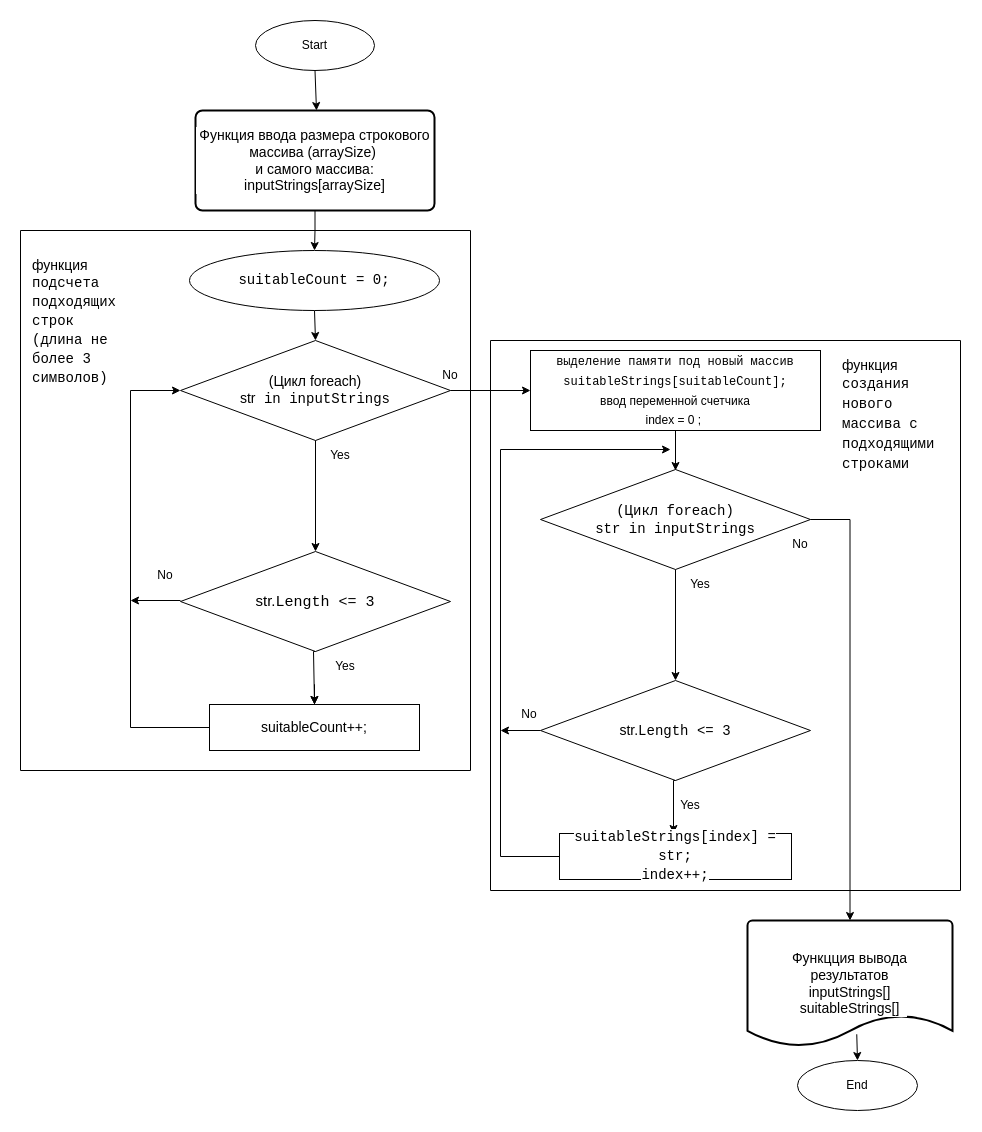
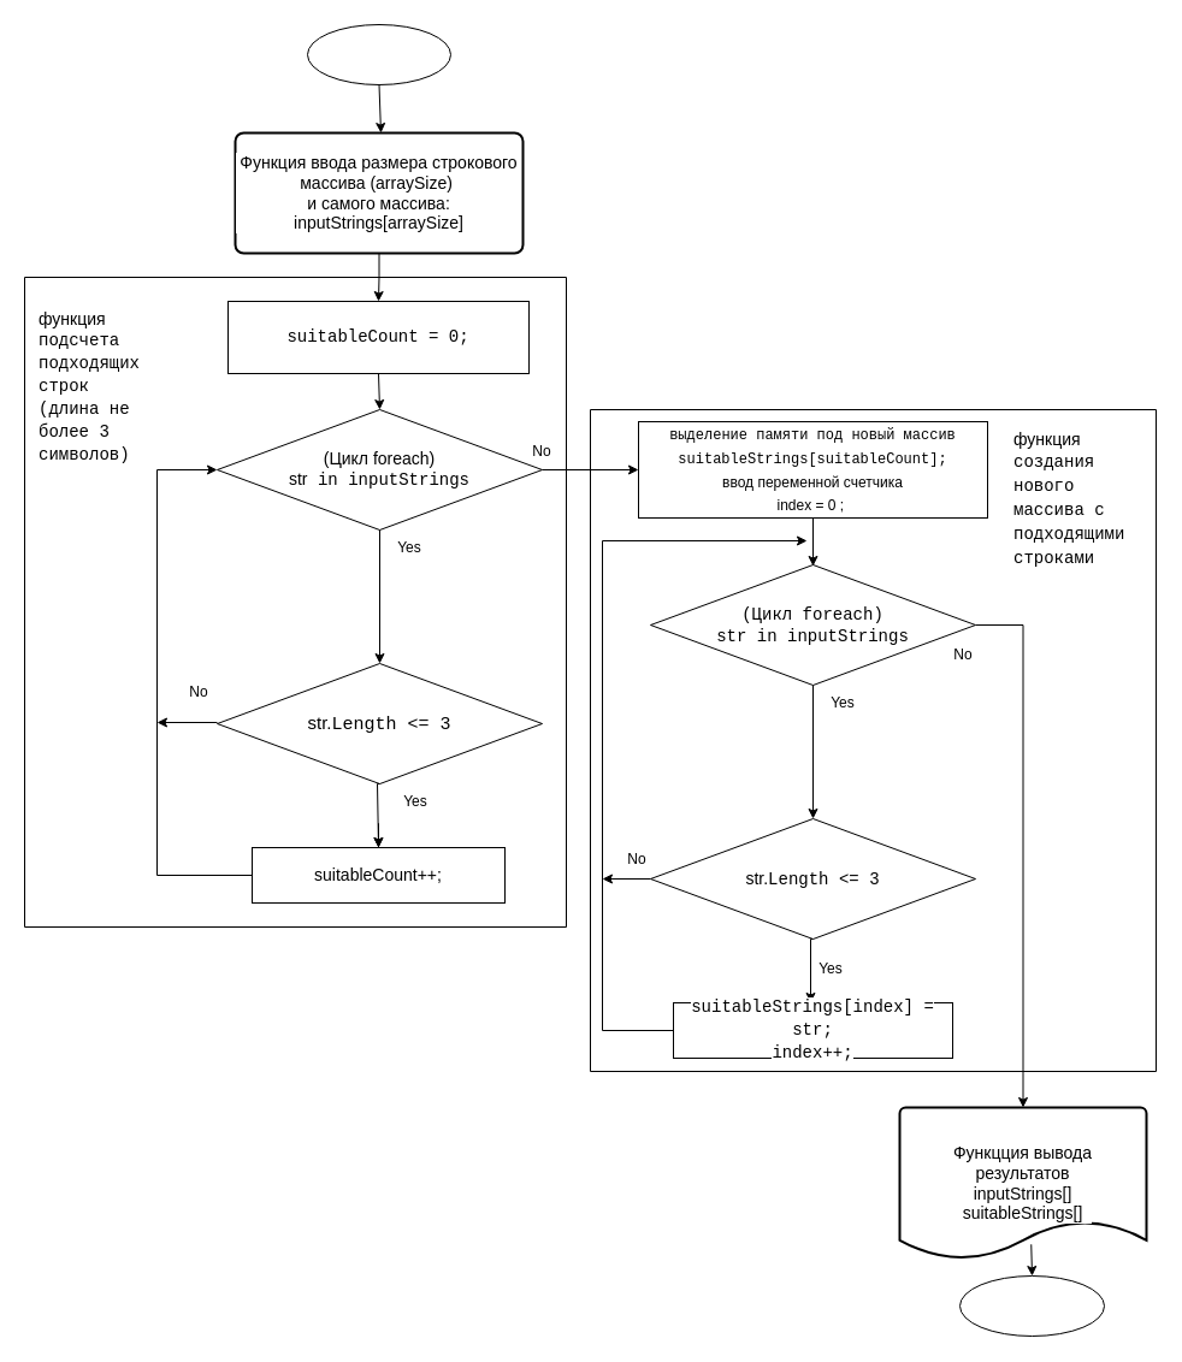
  <mxCell id="0" />
  <mxCell id="1" parent="0" />
  <mxCell id="2" value="" style="verticalLabelPosition=bottom;verticalAlign=top;html=1;shape=mxgraph.basic.rect;fillColor2=none;strokeWidth=1;size=20;indent=5;labelBackgroundColor=#FFFFFF;fontSize=14;fontColor=#000000;" parent="1" vertex="1"><mxGeometry x="490" y="340" width="470" height="550" as="geometry" /></mxCell>
  <mxCell id="3" value="" style="verticalLabelPosition=bottom;verticalAlign=top;html=1;shape=mxgraph.basic.rect;fillColor2=none;strokeWidth=1;size=20;indent=5;labelBackgroundColor=#FFFFFF;fontSize=14;fontColor=#000000;" parent="1" vertex="1"><mxGeometry x="20" y="230" width="450" height="540" as="geometry" /></mxCell>
  <mxCell id="4" value="&lt;span style=&quot;background-color: rgb(255, 255, 255);&quot;&gt;функция&lt;br&gt;&lt;/span&gt;&lt;div style=&quot;font-family: Consolas, &amp;quot;Courier New&amp;quot;, monospace; line-height: 19px;&quot;&gt;&lt;span style=&quot;background-color: rgb(255, 255, 255);&quot;&gt;подсчета подходящих строк (длина не более 3 символов)&lt;/span&gt;&lt;/div&gt;" style="text;whiteSpace=wrap;html=1;fontSize=14;fontColor=#000000;" parent="1" vertex="1"><mxGeometry x="30" y="250" width="77" height="40" as="geometry" /></mxCell>
  <mxCell id="5" style="edgeStyle=none;html=1;exitX=0.5;exitY=1;exitDx=0;exitDy=0;" parent="1" source="6" edge="1"><mxGeometry relative="1" as="geometry"><mxPoint x="316" y="110" as="targetPoint" /></mxGeometry></mxCell>
  <mxCell id="6" value="" style="ellipse;whiteSpace=wrap;html=1;" parent="1" vertex="1"><mxGeometry x="255" y="20" width="119" height="50" as="geometry" /></mxCell>
- <mxCell id="7" value="Start" style="text;html=1;strokeColor=none;fillColor=none;align=center;verticalAlign=middle;whiteSpace=wrap;rounded=0;" parent="1" vertex="1"><mxGeometry x="285" y="30" width="59" height="30" as="geometry" /></mxCell>
  <mxCell id="8" style="edgeStyle=none;html=1;exitX=1;exitY=0.5;exitDx=0;exitDy=0;entryX=0;entryY=0.5;entryDx=0;entryDy=0;" parent="1" source="9" target="42" edge="1"><mxGeometry relative="1" as="geometry"><mxPoint x="540" y="390" as="targetPoint" /></mxGeometry></mxCell>
  <mxCell id="9" value="&lt;font style=&quot;font-size: 14px;&quot;&gt;&lt;div style=&quot;&quot;&gt;(Цикл foreach)&lt;/div&gt;&lt;div style=&quot;&quot;&gt;&lt;/div&gt;&lt;span style=&quot;&quot;&gt;str&lt;/span&gt;&lt;span style=&quot;border-color: var(--border-color); font-family: Consolas, &amp;quot;Courier New&amp;quot;, monospace;&quot;&gt;&amp;nbsp;&lt;/span&gt;&lt;span style=&quot;border-color: var(--border-color); font-family: Consolas, &amp;quot;Courier New&amp;quot;, monospace;&quot;&gt;in&lt;/span&gt;&lt;span style=&quot;border-color: var(--border-color); font-family: Consolas, &amp;quot;Courier New&amp;quot;, monospace;&quot;&gt;&amp;nbsp;&lt;/span&gt;&lt;span style=&quot;border-color: var(--border-color); font-family: Consolas, &amp;quot;Courier New&amp;quot;, monospace;&quot;&gt;inputStrings&lt;/span&gt;&lt;/font&gt;" style="rhombus;whiteSpace=wrap;html=1;" parent="1" vertex="1"><mxGeometry x="180" y="340" width="270" height="100" as="geometry" /></mxCell>
  <mxCell id="10" style="edgeStyle=none;html=1;exitX=0.5;exitY=1;exitDx=0;exitDy=0;entryX=0.5;entryY=0;entryDx=0;entryDy=0;" parent="1" source="11" target="9" edge="1"><mxGeometry relative="1" as="geometry" /></mxCell>
- <mxCell id="11" value="&lt;div style=&quot;font-family: Consolas, &amp;quot;Courier New&amp;quot;, monospace; font-size: 14px; line-height: 19px;&quot;&gt;&lt;span style=&quot;background-color: rgb(255, 255, 255);&quot;&gt;suitableCount = 0;&lt;/span&gt;&lt;/div&gt;" style="ellipse;whiteSpace=wrap;html=1;" parent="1" vertex="1"><mxGeometry x="189" y="250" width="250" height="60" as="geometry" /></mxCell>
+ <mxCell id="11" value="&lt;div style=&quot;font-family: Consolas, &amp;quot;Courier New&amp;quot;, monospace; font-size: 14px; line-height: 19px;&quot;&gt;&lt;span style=&quot;background-color: rgb(255, 255, 255);&quot;&gt;suitableCount = 0;&lt;/span&gt;&lt;/div&gt;" style="rounded=0;whiteSpace=wrap;html=1;" parent="1" vertex="1"><mxGeometry x="189" y="250" width="250" height="60" as="geometry" /></mxCell>
  <mxCell id="12" value="" style="ellipse;whiteSpace=wrap;html=1;" parent="1" vertex="1"><mxGeometry x="797" y="1060" width="120" height="50" as="geometry" /></mxCell>
- <mxCell id="13" value="End" style="text;html=1;strokeColor=none;fillColor=none;align=center;verticalAlign=middle;whiteSpace=wrap;rounded=0;" parent="1" vertex="1"><mxGeometry x="827" y="1070" width="60" height="30" as="geometry" /></mxCell>
  <mxCell id="14" value="" style="endArrow=classic;html=1;entryX=0.5;entryY=0;entryDx=0;entryDy=0;exitX=0.533;exitY=0.903;exitDx=0;exitDy=0;exitPerimeter=0;" parent="1" source="40" target="12" edge="1"><mxGeometry width="50" height="50" relative="1" as="geometry"><mxPoint x="857" y="1020" as="sourcePoint" /><mxPoint x="567" y="920" as="targetPoint" /></mxGeometry></mxCell>
  <mxCell id="15" value="Yes" style="text;html=1;strokeColor=none;fillColor=none;align=center;verticalAlign=middle;whiteSpace=wrap;rounded=0;" parent="1" vertex="1"><mxGeometry x="310" y="440" width="60" height="30" as="geometry" /></mxCell>
  <mxCell id="16" style="edgeStyle=none;html=1;" parent="1" edge="1"><mxGeometry relative="1" as="geometry"><mxPoint x="180" y="600" as="sourcePoint" /><mxPoint x="130" y="600" as="targetPoint" /></mxGeometry></mxCell>
  <mxCell id="17" value="&lt;font style=&quot;font-size: 15px;&quot;&gt;str.&lt;span style=&quot;border-color: var(--border-color); font-family: Consolas, &amp;quot;Courier New&amp;quot;, monospace;&quot;&gt;Length&lt;/span&gt;&lt;span style=&quot;border-color: var(--border-color); font-family: Consolas, &amp;quot;Courier New&amp;quot;, monospace;&quot;&gt;&amp;nbsp;&amp;lt;=&amp;nbsp;&lt;/span&gt;&lt;span style=&quot;border-color: var(--border-color); font-family: Consolas, &amp;quot;Courier New&amp;quot;, monospace;&quot;&gt;3&lt;/span&gt;&lt;/font&gt;" style="rhombus;whiteSpace=wrap;html=1;" parent="1" vertex="1"><mxGeometry x="180" y="551" width="270" height="100" as="geometry" /></mxCell>
  <mxCell id="18" style="edgeStyle=none;html=1;exitX=0.5;exitY=1;exitDx=0;exitDy=0;entryX=0.5;entryY=0;entryDx=0;entryDy=0;" parent="1" source="9" target="17" edge="1"><mxGeometry relative="1" as="geometry"><mxPoint x="315" y="439" as="sourcePoint" /></mxGeometry></mxCell>
  <mxCell id="19" value="" style="edgeStyle=orthogonalEdgeStyle;rounded=0;orthogonalLoop=1;jettySize=auto;html=1;fontSize=14;fontColor=#000000;exitX=0.5;exitY=1;exitDx=0;exitDy=0;entryX=0.5;entryY=0;entryDx=0;entryDy=0;" parent="1" source="17" target="23" edge="1"><mxGeometry relative="1" as="geometry"><mxPoint x="313" y="684" as="targetPoint" /><Array as="points"><mxPoint x="313" y="651" /><mxPoint x="313" y="704" /></Array></mxGeometry></mxCell>
  <mxCell id="20" value="Yes" style="text;html=1;strokeColor=none;fillColor=none;align=center;verticalAlign=middle;whiteSpace=wrap;rounded=0;" parent="1" vertex="1"><mxGeometry x="315" y="651" width="60" height="30" as="geometry" /></mxCell>
  <mxCell id="21" style="edgeStyle=orthogonalEdgeStyle;rounded=0;orthogonalLoop=1;jettySize=auto;html=1;fontSize=14;fontColor=#000000;" parent="1" source="23" edge="1"><mxGeometry relative="1" as="geometry"><mxPoint x="314" y="704" as="targetPoint" /></mxGeometry></mxCell>
  <mxCell id="22" style="edgeStyle=orthogonalEdgeStyle;rounded=0;orthogonalLoop=1;jettySize=auto;html=1;exitX=0;exitY=0.5;exitDx=0;exitDy=0;entryX=0;entryY=0.5;entryDx=0;entryDy=0;fontSize=14;fontColor=#000000;" parent="1" source="23" target="9" edge="1"><mxGeometry relative="1" as="geometry"><Array as="points"><mxPoint x="130" y="727" /><mxPoint x="130" y="390" /></Array></mxGeometry></mxCell>
  <mxCell id="23" value="&lt;font style=&quot;font-size: 14px;&quot;&gt;suitableCount++;&lt;/font&gt;" style="rounded=0;whiteSpace=wrap;html=1;" parent="1" vertex="1"><mxGeometry x="209" y="704" width="210" height="46" as="geometry" /></mxCell>
  <mxCell id="24" value="No" style="text;html=1;strokeColor=none;fillColor=none;align=center;verticalAlign=middle;whiteSpace=wrap;rounded=0;" parent="1" vertex="1"><mxGeometry x="420" y="360" width="60" height="30" as="geometry" /></mxCell>
  <mxCell id="25" value="No" style="text;html=1;strokeColor=none;fillColor=none;align=center;verticalAlign=middle;whiteSpace=wrap;rounded=0;" parent="1" vertex="1"><mxGeometry x="135" y="560" width="60" height="30" as="geometry" /></mxCell>
  <mxCell id="26" value="" style="edgeStyle=orthogonalEdgeStyle;rounded=0;orthogonalLoop=1;jettySize=auto;html=1;exitX=0.5;exitY=1;exitDx=0;exitDy=0;entryX=0.5;entryY=0;entryDx=0;entryDy=0;" parent="1" source="27" edge="1" target="11"><mxGeometry relative="1" as="geometry"><mxPoint x="314" y="160" as="sourcePoint" /><mxPoint x="314" y="250" as="targetPoint" /></mxGeometry></mxCell>
  <mxCell id="27" value="&lt;div style=&quot;font-size: 14px;&quot;&gt;&lt;font style=&quot;font-size: 14px;&quot;&gt;Функция ввода размера строкового массива&amp;nbsp;&lt;/font&gt;(arraySize)&amp;nbsp;&lt;/div&gt;&lt;div style=&quot;font-size: 14px;&quot;&gt;и самого массива:&lt;/div&gt;&lt;div style=&quot;font-size: 14px;&quot;&gt;&lt;font style=&quot;font-size: 14px;&quot;&gt;inputStrings[arraySize&lt;/font&gt;]&lt;/div&gt;" style="rounded=1;whiteSpace=wrap;html=1;absoluteArcSize=1;arcSize=14;strokeWidth=2;labelBackgroundColor=default;" parent="1" vertex="1"><mxGeometry x="195" y="110" width="239" height="100" as="geometry" /></mxCell>
  <mxCell id="28" style="edgeStyle=orthogonalEdgeStyle;rounded=0;orthogonalLoop=1;jettySize=auto;html=1;exitX=1;exitY=0.5;exitDx=0;exitDy=0;fontSize=14;fontColor=#000000;entryX=0.5;entryY=0;entryDx=0;entryDy=0;entryPerimeter=0;" parent="1" source="29" target="40" edge="1"><mxGeometry relative="1" as="geometry"><mxPoint x="880" y="1074" as="targetPoint" /></mxGeometry></mxCell>
  <mxCell id="29" value="&lt;font style=&quot;font-size: 14px;&quot;&gt;&lt;span style=&quot;font-family: Consolas, &amp;quot;Courier New&amp;quot;, monospace; background-color: rgb(255, 255, 255);&quot;&gt;(Цикл foreach)&lt;/span&gt;&lt;br&gt;&lt;span style=&quot;background-color: rgb(255, 255, 255);&quot;&gt;&lt;span style=&quot;border-color: var(--border-color);&quot;&gt;&lt;font style=&quot;font-size: 14px;&quot; face=&quot;Consolas, Courier New, monospace&quot;&gt;str&lt;/font&gt;&lt;/span&gt;&lt;span style=&quot;font-family: Consolas, &amp;quot;Courier New&amp;quot;, monospace;&quot;&gt;&amp;nbsp;&lt;/span&gt;&lt;span style=&quot;border-color: var(--border-color); font-family: Consolas, &amp;quot;Courier New&amp;quot;, monospace;&quot;&gt;in&lt;/span&gt;&lt;span style=&quot;font-family: Consolas, &amp;quot;Courier New&amp;quot;, monospace;&quot;&gt;&amp;nbsp;&lt;/span&gt;&lt;span style=&quot;border-color: var(--border-color); font-family: Consolas, &amp;quot;Courier New&amp;quot;, monospace;&quot;&gt;inputStrings&lt;/span&gt;&lt;/span&gt;&lt;/font&gt;" style="rhombus;whiteSpace=wrap;html=1;" parent="1" vertex="1"><mxGeometry x="540" y="469" width="270" height="100" as="geometry" /></mxCell>
  <mxCell id="30" value="Yes" style="text;html=1;strokeColor=none;fillColor=none;align=center;verticalAlign=middle;whiteSpace=wrap;rounded=0;" parent="1" vertex="1"><mxGeometry x="670" y="569" width="60" height="30" as="geometry" /></mxCell>
  <mxCell id="31" style="edgeStyle=none;html=1;exitX=0;exitY=0.5;exitDx=0;exitDy=0;" parent="1" source="32" edge="1"><mxGeometry relative="1" as="geometry"><mxPoint x="500" y="730" as="targetPoint" /></mxGeometry></mxCell>
  <mxCell id="32" value="&lt;font style=&quot;font-size: 14px; background-color: rgb(255, 255, 255);&quot;&gt;str.&lt;span style=&quot;border-color: var(--border-color); font-family: Consolas, &amp;quot;Courier New&amp;quot;, monospace;&quot;&gt;Length&lt;/span&gt;&lt;span style=&quot;font-family: Consolas, &amp;quot;Courier New&amp;quot;, monospace;&quot;&gt;&amp;nbsp;&amp;lt;=&amp;nbsp;&lt;/span&gt;&lt;span style=&quot;border-color: var(--border-color); font-family: Consolas, &amp;quot;Courier New&amp;quot;, monospace;&quot;&gt;3&lt;/span&gt;&lt;/font&gt;" style="rhombus;whiteSpace=wrap;html=1;" parent="1" vertex="1"><mxGeometry x="540" y="680" width="270" height="100" as="geometry" /></mxCell>
  <mxCell id="33" style="edgeStyle=none;html=1;exitX=0.5;exitY=1;exitDx=0;exitDy=0;entryX=0.5;entryY=0;entryDx=0;entryDy=0;" parent="1" source="29" target="32" edge="1"><mxGeometry relative="1" as="geometry"><mxPoint x="675" y="568" as="sourcePoint" /></mxGeometry></mxCell>
  <mxCell id="34" value="" style="edgeStyle=orthogonalEdgeStyle;rounded=0;orthogonalLoop=1;jettySize=auto;html=1;fontSize=14;fontColor=#000000;exitX=0.5;exitY=1;exitDx=0;exitDy=0;" parent="1" source="32" edge="1"><mxGeometry relative="1" as="geometry"><mxPoint x="673" y="833" as="targetPoint" /><Array as="points"><mxPoint x="673" y="780" /></Array></mxGeometry></mxCell>
  <mxCell id="35" value="Yes" style="text;html=1;strokeColor=none;fillColor=none;align=center;verticalAlign=middle;whiteSpace=wrap;rounded=0;" parent="1" vertex="1"><mxGeometry x="660" y="790" width="60" height="30" as="geometry" /></mxCell>
  <mxCell id="36" style="edgeStyle=orthogonalEdgeStyle;rounded=0;orthogonalLoop=1;jettySize=auto;html=1;exitX=0;exitY=0.5;exitDx=0;exitDy=0;fontSize=14;fontColor=#000000;" parent="1" source="37" edge="1"><mxGeometry relative="1" as="geometry"><mxPoint x="670" y="449" as="targetPoint" /><Array as="points"><mxPoint x="500" y="856" /><mxPoint x="500" y="449" /></Array></mxGeometry></mxCell>
  <mxCell id="37" value="&lt;div style=&quot;font-family: Consolas, &amp;quot;Courier New&amp;quot;, monospace; font-size: 14px; line-height: 19px;&quot;&gt;&lt;div style=&quot;border-color: var(--border-color);&quot;&gt;&lt;div style=&quot;border-color: var(--border-color);&quot;&gt;&lt;span style=&quot;background-color: rgb(255, 255, 255);&quot;&gt;suitableStrings[index] = str;&lt;/span&gt;&lt;/div&gt;&lt;div style=&quot;border-color: var(--border-color);&quot;&gt;&lt;span style=&quot;background-color: rgb(255, 255, 255);&quot;&gt;index++;&lt;/span&gt;&lt;/div&gt;&lt;/div&gt;&lt;/div&gt;" style="rounded=0;whiteSpace=wrap;html=1;" parent="1" vertex="1"><mxGeometry x="559" y="833" width="232" height="46" as="geometry" /></mxCell>
  <mxCell id="38" value="No" style="text;html=1;strokeColor=none;fillColor=none;align=center;verticalAlign=middle;whiteSpace=wrap;rounded=0;" parent="1" vertex="1"><mxGeometry x="770" y="529" width="60" height="30" as="geometry" /></mxCell>
  <mxCell id="39" value="No" style="text;html=1;strokeColor=none;fillColor=none;align=center;verticalAlign=middle;whiteSpace=wrap;rounded=0;" parent="1" vertex="1"><mxGeometry x="499" y="699" width="60" height="30" as="geometry" /></mxCell>
  <mxCell id="40" value="Функцция вывода&lt;br&gt;результатов&lt;br&gt;inputStrings[]&lt;br&gt;suitableStrings[]" style="strokeWidth=2;html=1;shape=mxgraph.flowchart.document2;whiteSpace=wrap;size=0.25;labelBackgroundColor=#FFFFFF;fontSize=14;fontColor=#000000;" parent="1" vertex="1"><mxGeometry x="747" y="920" width="205" height="126" as="geometry" /></mxCell>
  <mxCell id="41" value="&lt;span style=&quot;background-color: rgb(255, 255, 255);&quot;&gt;функция&lt;br&gt;&lt;/span&gt;&lt;div style=&quot;line-height: 19px;&quot;&gt;&lt;font face=&quot;Consolas, Courier New, monospace&quot;&gt;создания нового массива с подходящими строками&lt;/font&gt;&lt;br&gt;&lt;/div&gt;" style="text;whiteSpace=wrap;html=1;fontSize=14;fontColor=#000000;" parent="1" vertex="1"><mxGeometry x="840" y="350" width="110" height="40" as="geometry" /></mxCell>
  <mxCell id="42" value="&lt;div style=&quot;line-height: 19px;&quot;&gt;&lt;font face=&quot;Consolas, Courier New, monospace&quot;&gt;выделение памяти под новый массив&lt;/font&gt;&lt;/div&gt;&lt;div style=&quot;line-height: 19px;&quot;&gt;&lt;font face=&quot;Consolas, Courier New, monospace&quot;&gt;suitableStrings[suitableCount];&lt;/font&gt;&lt;br&gt;&lt;/div&gt;&lt;div style=&quot;line-height: 19px;&quot;&gt;&lt;span style=&quot;background-color: initial;&quot;&gt;ввод переменной счетчика&lt;/span&gt;&lt;br&gt;&lt;/div&gt;&lt;div style=&quot;line-height: 19px;&quot;&gt;index = 0 ;&amp;nbsp;&lt;span style=&quot;background-color: initial;&quot;&gt;&lt;br&gt;&lt;/span&gt;&lt;/div&gt;" style="rounded=0;whiteSpace=wrap;html=1;" parent="1" vertex="1"><mxGeometry x="530" y="350" width="290" height="80" as="geometry" /></mxCell>
  <mxCell id="43" style="edgeStyle=none;html=1;exitX=0.5;exitY=1;exitDx=0;exitDy=0;" parent="1" source="42" edge="1"><mxGeometry relative="1" as="geometry"><mxPoint x="675" y="470" as="targetPoint" /><mxPoint x="460" y="400" as="sourcePoint" /></mxGeometry></mxCell>
